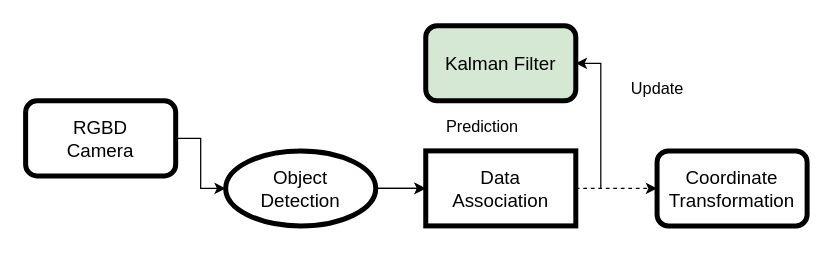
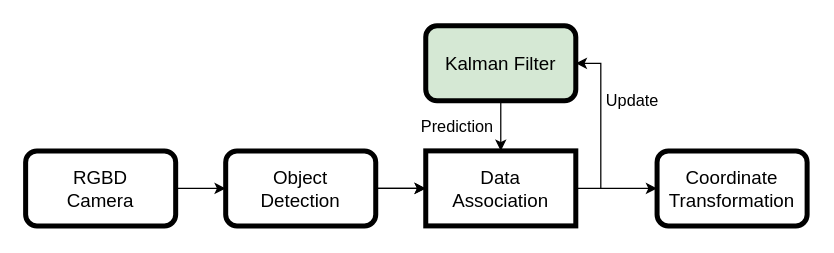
  <mxCell id="0" />
  <mxCell id="1" parent="0" />
  <mxCell id="2" style="edgeStyle=orthogonalEdgeStyle;rounded=0;orthogonalLoop=1;jettySize=auto;html=1;exitX=1;exitY=0.5;exitDx=0;exitDy=0;entryX=0;entryY=0.5;entryDx=0;entryDy=0;" edge="1" parent="1" source="3" target="6"><mxGeometry relative="1" as="geometry" /></mxCell>
- <mxCell id="3" value="&lt;font style=&quot;font-size: 15px&quot;&gt;RGBD&lt;br&gt;Camera&lt;/font&gt;" style="rounded=1;whiteSpace=wrap;html=1;strokeWidth=4;" vertex="1" parent="1"><mxGeometry x="20" y="80" width="120" height="60" as="geometry" /></mxCell>
+ <mxCell id="3" value="&lt;font style=&quot;font-size: 15px&quot;&gt;RGBD&lt;br&gt;Camera&lt;/font&gt;" style="rounded=1;whiteSpace=wrap;html=1;strokeWidth=4;" vertex="1" parent="1"><mxGeometry x="20" y="120" width="120" height="60" as="geometry" /></mxCell>
  <mxCell id="4" style="edgeStyle=orthogonalEdgeStyle;rounded=0;orthogonalLoop=1;jettySize=auto;html=1;exitX=1;exitY=0.5;exitDx=0;exitDy=0;entryX=0;entryY=0.5;entryDx=0;entryDy=0;" edge="1" parent="1" source="6" target="11"><mxGeometry relative="1" as="geometry" /></mxCell>
  <mxCell id="5" value="" style="edgeStyle=orthogonalEdgeStyle;rounded=0;orthogonalLoop=1;jettySize=auto;html=1;" edge="1" parent="1" source="6" target="11"><mxGeometry relative="1" as="geometry" /></mxCell>
- <mxCell id="6" value="&lt;font style=&quot;font-size: 15px&quot;&gt;Object&lt;br&gt;Detection&lt;/font&gt;" style="ellipse;whiteSpace=wrap;html=1;strokeWidth=4;" vertex="1" parent="1"><mxGeometry x="180" y="120" width="120" height="60" as="geometry" /></mxCell>
+ <mxCell id="6" value="&lt;font style=&quot;font-size: 15px&quot;&gt;Object&lt;br&gt;Detection&lt;/font&gt;" style="rounded=1;whiteSpace=wrap;html=1;strokeWidth=4;" vertex="1" parent="1"><mxGeometry x="180" y="120" width="120" height="60" as="geometry" /></mxCell>
+ <mxCell id="7" style="edgeStyle=orthogonalEdgeStyle;rounded=0;orthogonalLoop=1;jettySize=auto;html=1;exitX=0.5;exitY=1;exitDx=0;exitDy=0;entryX=0.5;entryY=0;entryDx=0;entryDy=0;" edge="1" parent="1" source="8" target="11"><mxGeometry relative="1" as="geometry" /></mxCell>
  <mxCell id="8" value="&lt;font style=&quot;font-size: 15px&quot;&gt;Kalman Filter&lt;/font&gt;" style="rounded=1;whiteSpace=wrap;html=1;strokeWidth=4;fillColor=#d5e8d4;" vertex="1" parent="1"><mxGeometry x="340" y="20" width="120" height="60" as="geometry" /></mxCell>
- <mxCell id="9" value="" style="edgeStyle=orthogonalEdgeStyle;rounded=0;orthogonalLoop=1;jettySize=auto;html=1;dashed=1;" edge="1" parent="1" source="11" target="12"><mxGeometry relative="1" as="geometry" /></mxCell>
+ <mxCell id="9" value="" style="edgeStyle=orthogonalEdgeStyle;rounded=0;orthogonalLoop=1;jettySize=auto;html=1;" edge="1" parent="1" source="11" target="12"><mxGeometry relative="1" as="geometry" /></mxCell>
  <mxCell id="10" style="edgeStyle=orthogonalEdgeStyle;rounded=0;orthogonalLoop=1;jettySize=auto;html=1;entryX=1;entryY=0.5;entryDx=0;entryDy=0;" edge="1" parent="1" target="8"><mxGeometry relative="1" as="geometry"><mxPoint x="480" y="150" as="sourcePoint" /><Array as="points"><mxPoint x="480" y="50" /></Array></mxGeometry></mxCell>
  <mxCell id="11" value="&lt;font style=&quot;font-size: 15px&quot;&gt;Data &lt;br&gt;Association&lt;/font&gt;" style="whiteSpace=wrap;html=1;strokeWidth=4;rounded=0;" vertex="1" parent="1"><mxGeometry x="340" y="120" width="120" height="60" as="geometry" /></mxCell>
  <mxCell id="12" value="&lt;font style=&quot;font-size: 15px&quot;&gt;Coordinate&lt;br&gt;Transformation&lt;/font&gt;" style="rounded=1;whiteSpace=wrap;html=1;strokeWidth=4;" vertex="1" parent="1"><mxGeometry x="525" y="120" width="120" height="60" as="geometry" /></mxCell>
- <mxCell id="13" value="&lt;font style=&quot;font-size: 13px&quot;&gt;Prediction&lt;/font&gt;" style="text;html=1;align=center;verticalAlign=middle;resizable=0;points=[];autosize=1;" vertex="1" parent="1"><mxGeometry x="350" y="90" width="70" height="20" as="geometry" /></mxCell>
- <mxCell id="14" value="&lt;font style=&quot;font-size: 13px&quot;&gt;Update&lt;/font&gt;" style="text;html=1;align=center;verticalAlign=middle;resizable=0;points=[];autosize=1;strokeWidth=3;" vertex="1" parent="1"><mxGeometry x="495" y="60" width="60" height="20" as="geometry" /></mxCell>
+ <mxCell id="13" value="&lt;font style=&quot;font-size: 13px&quot;&gt;Prediction&lt;/font&gt;" style="text;html=1;align=center;verticalAlign=middle;resizable=0;points=[];autosize=1;" vertex="1" parent="1"><mxGeometry x="330" y="90" width="70" height="20" as="geometry" /></mxCell>
+ <mxCell id="14" value="&lt;font style=&quot;font-size: 13px&quot;&gt;Update&lt;/font&gt;" style="text;html=1;align=center;verticalAlign=middle;resizable=0;points=[];autosize=1;strokeWidth=3;" vertex="1" parent="1"><mxGeometry x="475" y="70" width="60" height="20" as="geometry" /></mxCell>
